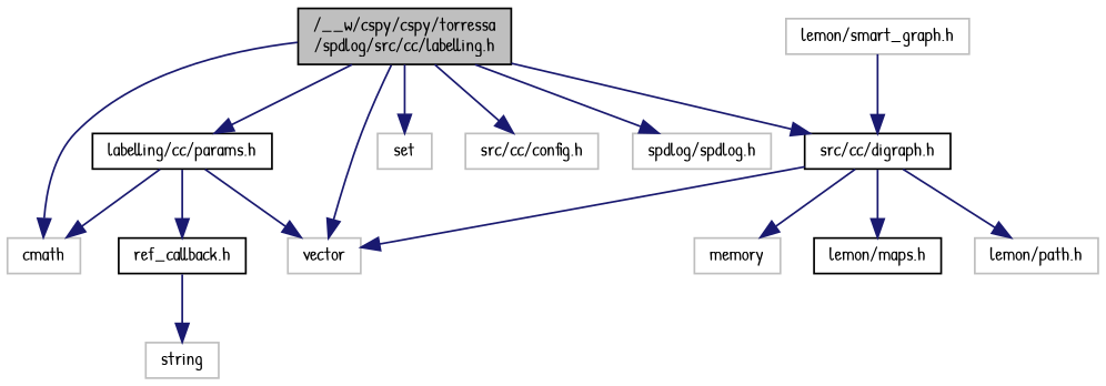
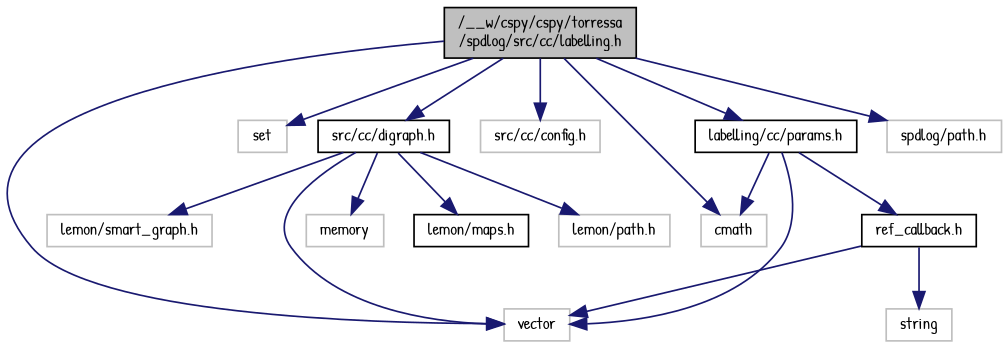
  digraph {
    fontname="Patrick Hand"
    node [color=grey75 fontname="Patrick Hand" fontsize=10 shape=record]
    edge [color=midnightblue fontname="Patrick Hand" fontsize=10 labelfontname=Helvetica labelfontsize=10 style=solid]
    n1 [color=black fillcolor=grey75 fontcolor=black height=0.2 label="/__w/cspy/cspy/torressa\l/spdlog/src/cc/labelling.h" style=filled width=0.4]
    n2 [height=0.2 label=cmath width=0.4]
    n3 [height=0.2 label=set width=0.4]
    n4 [height=0.2 label=vector width=0.4]
    n5 [height=0.2 label="src/cc/config.h" width=0.4]
    n6 [color=black height=0.2 label="src/cc/digraph.h" width=0.4]
    n7 [color=black height=0.2 label="labelling/cc/params.h" width=0.4]
-   n8 [height=0.2 label="spdlog/spdlog.h" width=0.4]
+   n8 [height=0.2 label="spdlog/path.h" width=0.4]
    n9 [height=0.2 label=memory width=0.4]
    n10 [color=black height=0.2 label="lemon/maps.h" width=0.4]
    n11 [height=0.2 label="lemon/path.h" width=0.4]
    n12 [height=0.2 label="lemon/smart_graph.h" width=0.4]
    n13 [color=black height=0.2 label="ref_callback.h" width=0.4]
    n14 [height=0.2 label=string width=0.4]
    n1 -> n2
    n1 -> n3
    n1 -> n4
    n1 -> n5
    n1 -> n6
    n1 -> n7
    n1 -> n8
    n6 -> n4
    n6 -> n9
    n6 -> n10
    n6 -> n11
-   n12 -> n6
+   n6 -> n12
    n7 -> n2
    n7 -> n4
    n7 -> n13
+   n13 -> n4
    n13 -> n14
  }
